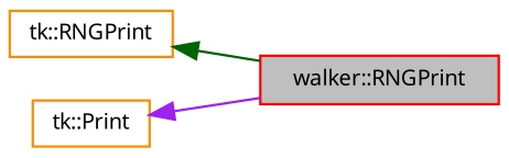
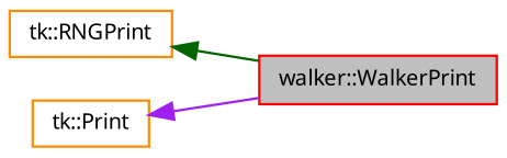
  digraph {
    rankdir=LR
    node [color=darkorange fontname="sans-serif" fontsize=9 shape=record]
    edge [dir=back fontname="sans-serif" fontsize=9 labelfontname="sans-serif" labelfontsize=9 style=solid]
-   n1 [color=red fillcolor=grey75 fontcolor=black height=0.2 label="walker::RNGPrint" style=filled width=0.4]
+   n1 [color=red fillcolor=grey75 fontcolor=black height=0.2 label="walker::WalkerPrint" style=filled width=0.4]
    n2 [height=0.2 label="tk::RNGPrint" width=0.4]
    n3 [height=0.2 label="tk::Print" width=0.4]
    n2 -> n1 [color=darkgreen]
    n3 -> n1 [color=purple]
  }
